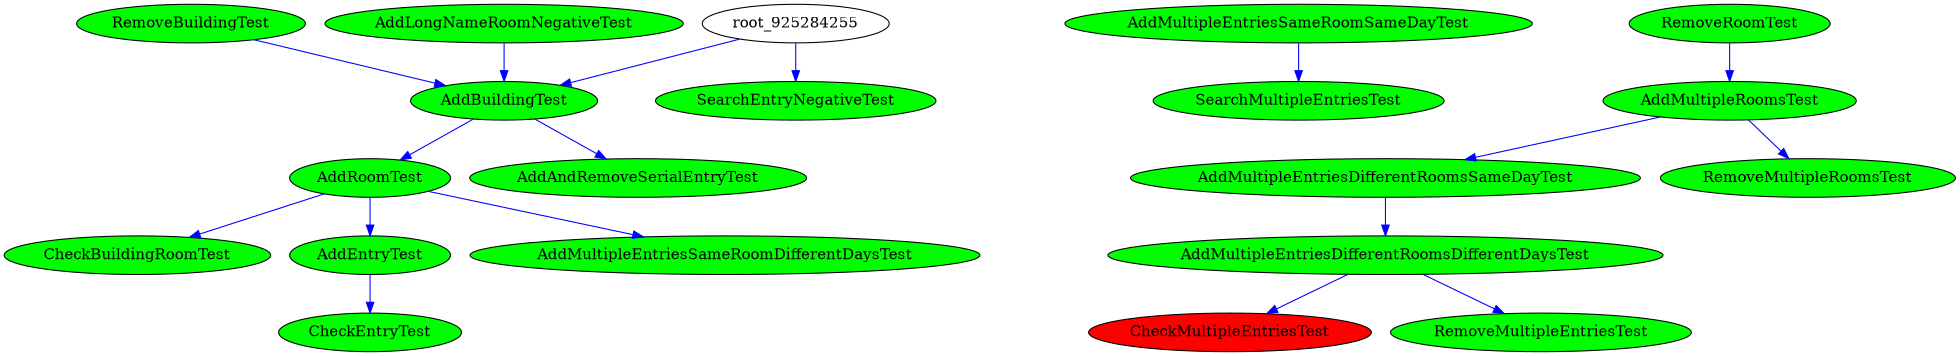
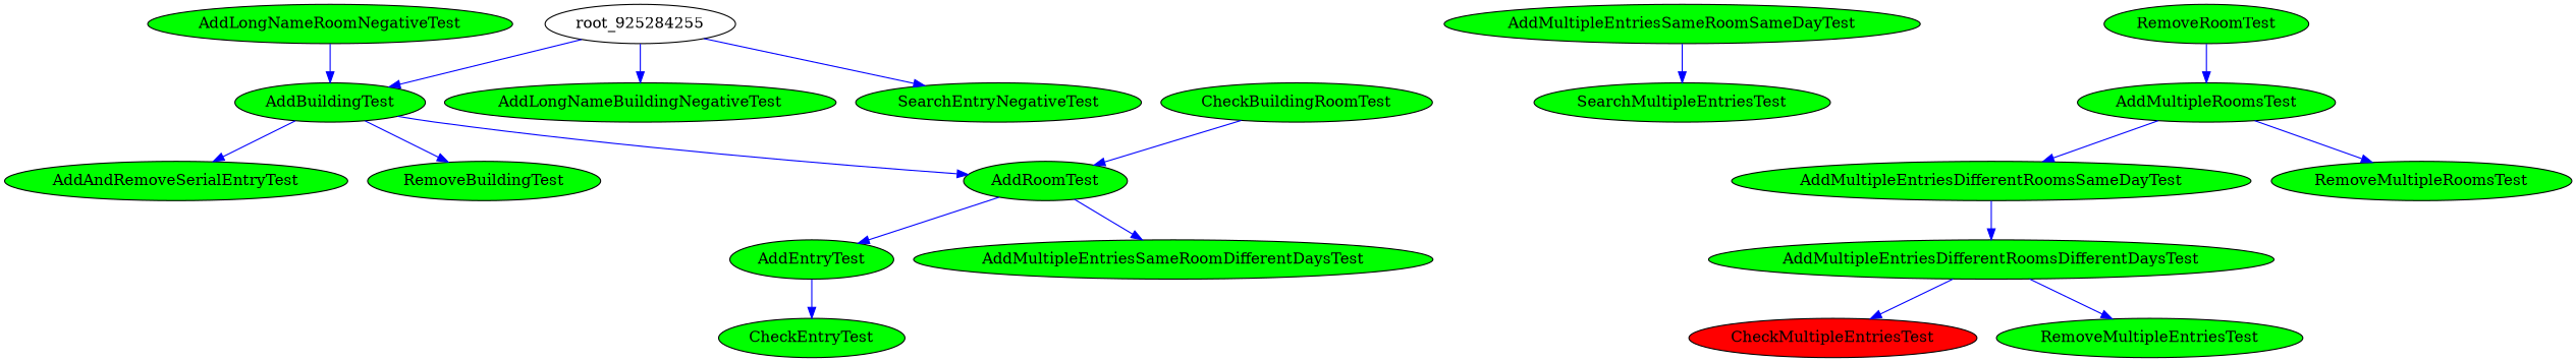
  strict digraph {
    node [fillcolor=green fontcolor=black style=filled]
    edge [color=blue]
    n1 [color=black label=root_925284255 fillcolor="" fontcolor="" style=""]
    n2 [label=AddBuildingTest]
+   n3 [label=AddLongNameBuildingNegativeTest]
    n4 [label=SearchEntryNegativeTest]
    n5 [label=AddRoomTest]
    n6 [label=AddAndRemoveSerialEntryTest]
    n7 [label=RemoveBuildingTest]
    n8 [label=CheckBuildingRoomTest]
    n9 [label=AddEntryTest]
    n10 [label=AddMultipleEntriesSameRoomDifferentDaysTest]
    n11 [label=AddLongNameRoomNegativeTest]
    n12 [label=CheckEntryTest]
    n13 [label=AddMultipleEntriesSameRoomSameDayTest]
    n14 [label=SearchMultipleEntriesTest]
    n15 [label=RemoveRoomTest]
    n16 [label=AddMultipleRoomsTest]
    n17 [label=AddMultipleEntriesDifferentRoomsSameDayTest]
    n18 [label=RemoveMultipleRoomsTest]
    n19 [label=AddMultipleEntriesDifferentRoomsDifferentDaysTest]
    n20 [fillcolor=red label=CheckMultipleEntriesTest]
    n21 [label=RemoveMultipleEntriesTest]
    n1 -> n2
+   n1 -> n3
    n1 -> n4
    n2 -> n5
    n2 -> n6
-   n7 -> n2
-   n5 -> n8
+   n2 -> n7
+   n8 -> n5
    n5 -> n9
    n5 -> n10
    n9 -> n12
    n11 -> n2
    n13 -> n14
    n15 -> n16
    n16 -> n17
    n16 -> n18
    n17 -> n19
    n19 -> n20
    n19 -> n21
  }
